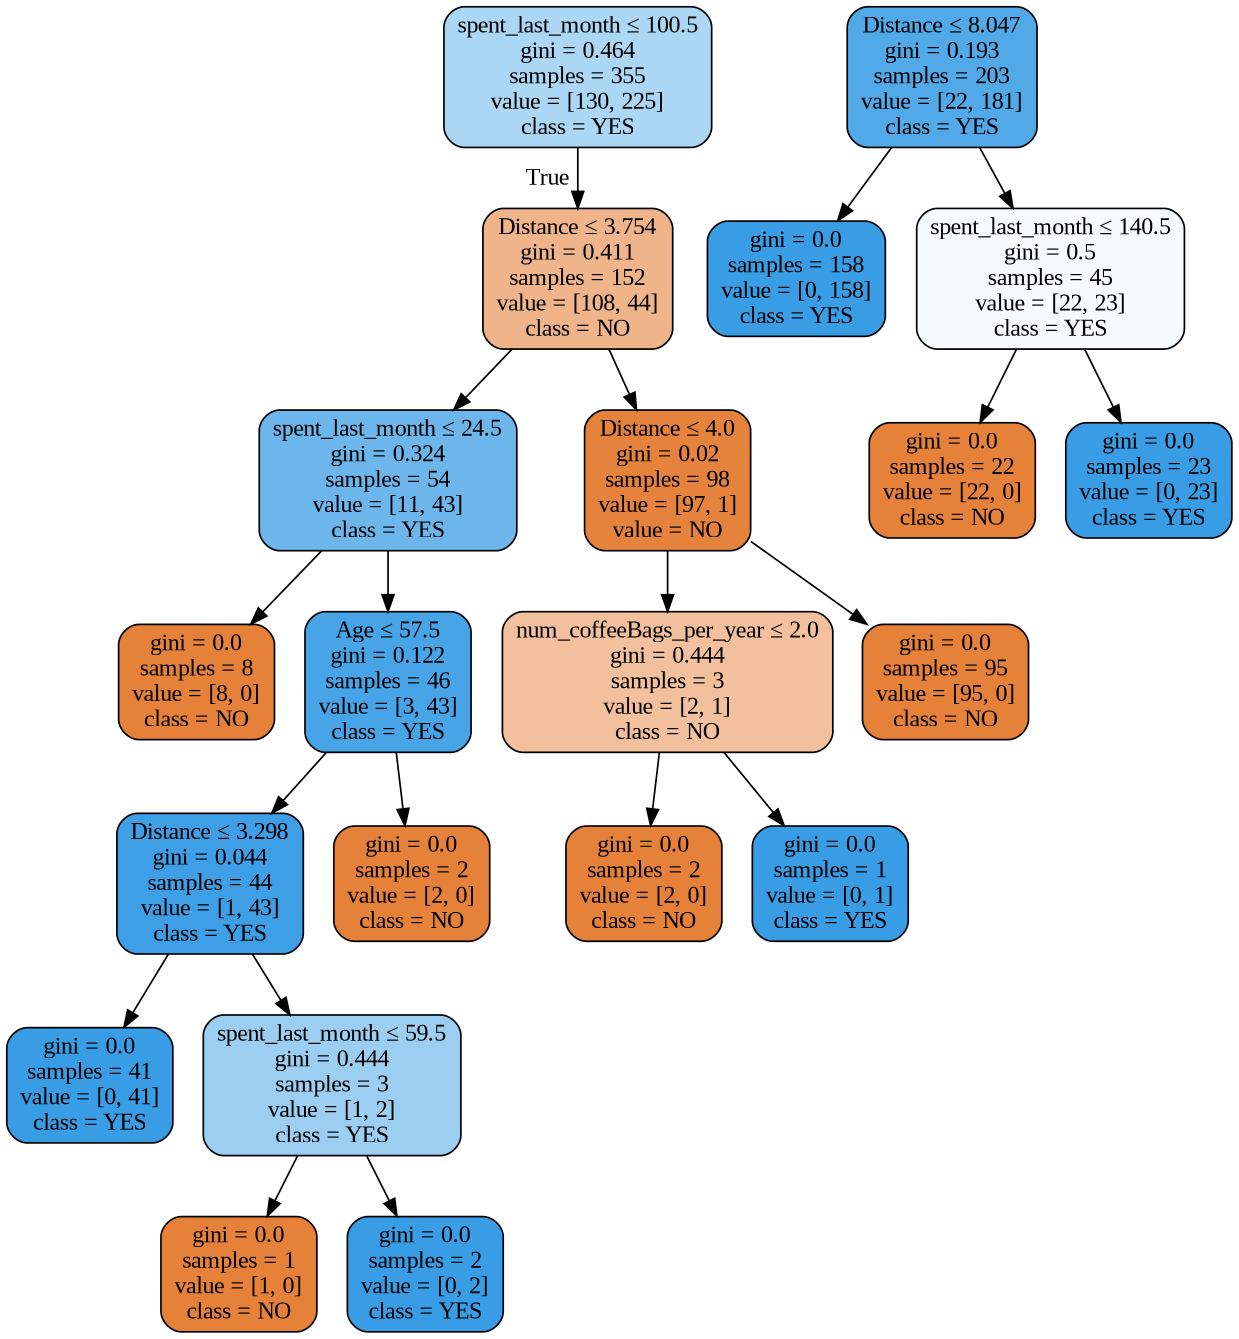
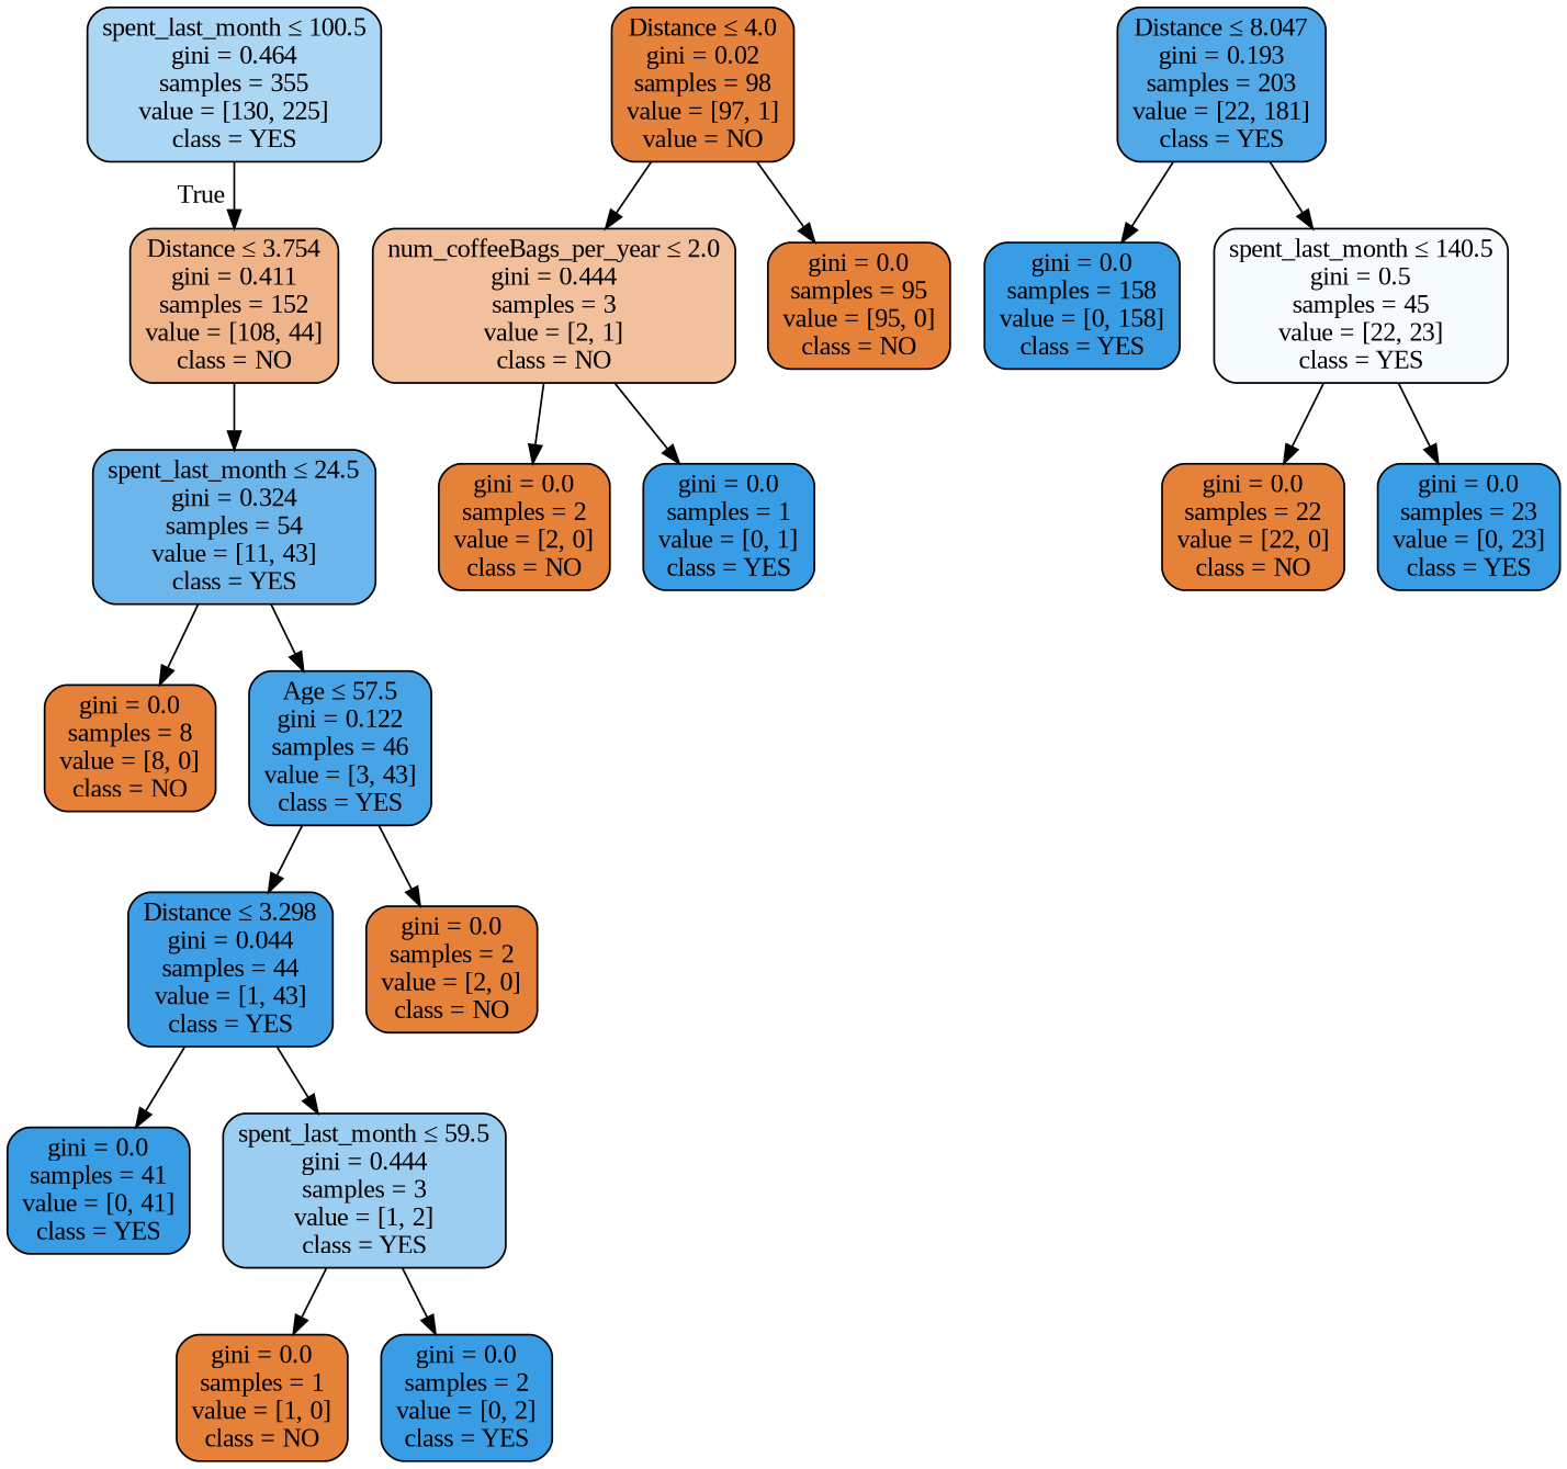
  digraph {
    fontname="Liberation Serif"
    node [color=black fillcolor="#e58139" fontname="Liberation Serif" shape=box style="filled, rounded"]
    edge [fontname="Liberation Serif"]
    n1 [fillcolor="#abd6f4" label=<spent_last_month &le; 100.5<br/>gini = 0.464<br/>samples = 355<br/>value = [130, 225]<br/>class = YES>]
    n2 [fillcolor="#f0b48a" label=<Distance &le; 3.754<br/>gini = 0.411<br/>samples = 152<br/>value = [108, 44]<br/>class = NO>]
    n3 [fillcolor="#6cb6ec" label=<spent_last_month &le; 24.5<br/>gini = 0.324<br/>samples = 54<br/>value = [11, 43]<br/>class = YES>]
    n4 [fillcolor="#e5823b" label=<Distance &le; 4.0<br/>gini = 0.02<br/>samples = 98<br/>value = [97, 1]<br/>value = NO>]
    n5 [fillcolor="#51a9e8" label=<Distance &le; 8.047<br/>gini = 0.193<br/>samples = 203<br/>value = [22, 181]<br/>class = YES>]
    n6 [fillcolor="#399de5" label=<gini = 0.0<br/>samples = 158<br/>value = [0, 158]<br/>class = YES>]
    n7 [fillcolor="#f6fbfe" label=<spent_last_month &le; 140.5<br/>gini = 0.5<br/>samples = 45<br/>value = [22, 23]<br/>class = YES>]
    n8 [label=<gini = 0.0<br/>samples = 8<br/>value = [8, 0]<br/>class = NO>]
    n9 [fillcolor="#47a4e7" label=<Age &le; 57.5<br/>gini = 0.122<br/>samples = 46<br/>value = [3, 43]<br/>class = YES>]
    n10 [fillcolor="#f2c09c" label=<num_coffeeBags_per_year &le; 2.0<br/>gini = 0.444<br/>samples = 3<br/>value = [2, 1]<br/>class = NO>]
    n11 [label=<gini = 0.0<br/>samples = 95<br/>value = [95, 0]<br/>class = NO>]
    n12 [fillcolor="#3e9fe6" label=<Distance &le; 3.298<br/>gini = 0.044<br/>samples = 44<br/>value = [1, 43]<br/>class = YES>]
    n13 [label=<gini = 0.0<br/>samples = 2<br/>value = [2, 0]<br/>class = NO>]
    n14 [fillcolor="#399de5" label=<gini = 0.0<br/>samples = 41<br/>value = [0, 41]<br/>class = YES>]
    n15 [fillcolor="#9ccef2" label=<spent_last_month &le; 59.5<br/>gini = 0.444<br/>samples = 3<br/>value = [1, 2]<br/>class = YES>]
    n16 [label=<gini = 0.0<br/>samples = 1<br/>value = [1, 0]<br/>class = NO>]
    n17 [fillcolor="#399de5" label=<gini = 0.0<br/>samples = 2<br/>value = [0, 2]<br/>class = YES>]
    n18 [label=<gini = 0.0<br/>samples = 2<br/>value = [2, 0]<br/>class = NO>]
    n19 [fillcolor="#399de5" label=<gini = 0.0<br/>samples = 1<br/>value = [0, 1]<br/>class = YES>]
    n20 [label=<gini = 0.0<br/>samples = 22<br/>value = [22, 0]<br/>class = NO>]
    n21 [fillcolor="#399de5" label=<gini = 0.0<br/>samples = 23<br/>value = [0, 23]<br/>class = YES>]
    n1 -> n2 [headlabel=True labelangle=45 labeldistance=2.5]
    n2 -> n3
-   n2 -> n4
    n3 -> n8
    n3 -> n9
    n4 -> n10
    n4 -> n11
    n5 -> n6
    n5 -> n7
    n7 -> n20
    n7 -> n21
    n9 -> n12
    n9 -> n13
    n10 -> n18
    n10 -> n19
    n12 -> n14
    n12 -> n15
    n15 -> n16
    n15 -> n17
  }
